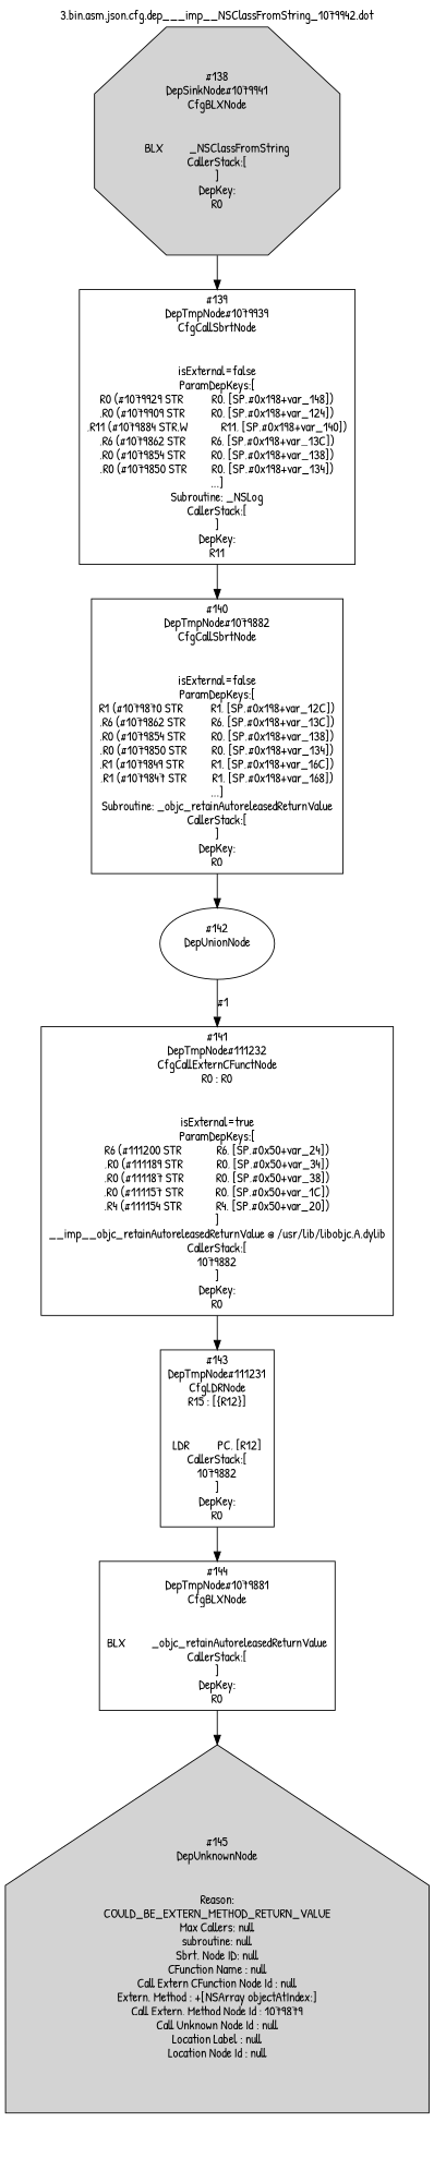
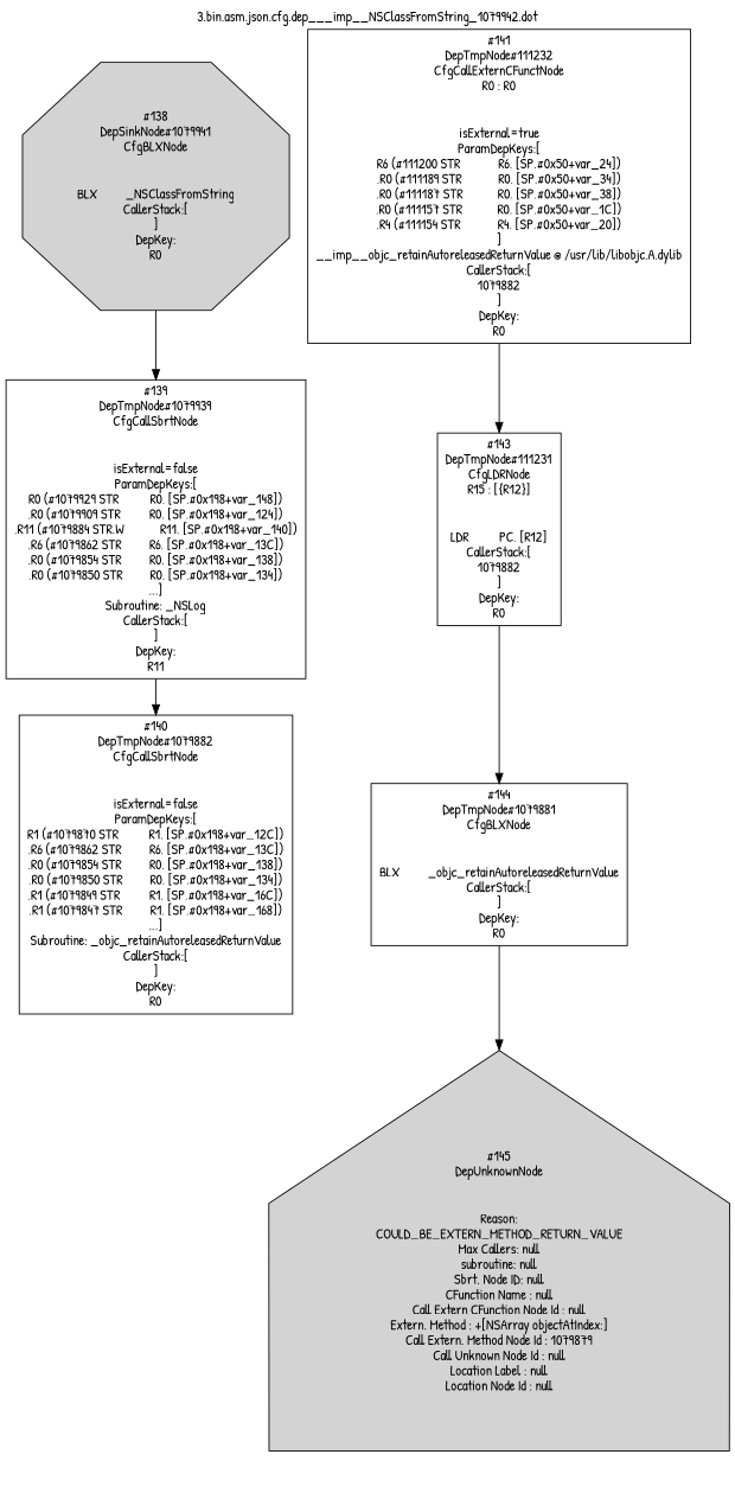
  digraph {
    label="3.bin.asm.json.cfg.dep___imp__NSClassFromString_1079942.dot"
    labelloc=t
    fontname="Patrick Hand"
    node [shape=box fontname="Patrick Hand"]
    edge [fontname="Patrick Hand"]
    n1 [label="#138\nDepSinkNode#1079941\nCfgBLXNode\n\n\nBLX		_NSClassFromString\nCallerStack:[\n]\nDepKey:\nR0" shape=octagon style=filled]
    n2 [label="#139\nDepTmpNode#1079939\nCfgCallSbrtNode\n\n\nisExternal=false\nParamDepKeys:[\nR0 (#1079929 STR		R0, [SP,#0x198+var_148])\n,R0 (#1079909 STR		R0, [SP,#0x198+var_124])\n,R11 (#1079884 STR.W		R11, [SP,#0x198+var_140])\n,R6 (#1079862 STR		R6, [SP,#0x198+var_13C])\n,R0 (#1079854 STR		R0, [SP,#0x198+var_138])\n,R0 (#1079850 STR		R0, [SP,#0x198+var_134])\n...]\nSubroutine: _NSLog\nCallerStack:[\n]\nDepKey:\nR11"]
    n3 [label="#140\nDepTmpNode#1079882\nCfgCallSbrtNode\n\n\nisExternal=false\nParamDepKeys:[\nR1 (#1079870 STR		R1, [SP,#0x198+var_12C])\n,R6 (#1079862 STR		R6, [SP,#0x198+var_13C])\n,R0 (#1079854 STR		R0, [SP,#0x198+var_138])\n,R0 (#1079850 STR		R0, [SP,#0x198+var_134])\n,R1 (#1079849 STR		R1, [SP,#0x198+var_16C])\n,R1 (#1079847 STR		R1, [SP,#0x198+var_168])\n...]\nSubroutine: _objc_retainAutoreleasedReturnValue\nCallerStack:[\n]\nDepKey:\nR0"]
-   n4 [label="#142\nDepUnionNode\n\n" shape=ellipse]
    n5 [label="#141\nDepTmpNode#111232\nCfgCallExternCFunctNode\nR0 : R0\n\n\nisExternal=true\nParamDepKeys:[\nR6 (#111200 STR		R6, [SP,#0x50+var_24])\n,R0 (#111189 STR		R0, [SP,#0x50+var_34])\n,R0 (#111187 STR		R0, [SP,#0x50+var_38])\n,R0 (#111157 STR		R0, [SP,#0x50+var_1C])\n,R4 (#111154 STR		R4, [SP,#0x50+var_20])\n]\n__imp__objc_retainAutoreleasedReturnValue @ /usr/lib/libobjc.A.dylib\nCallerStack:[\n1079882\n]\nDepKey:\nR0"]
    n6 [label="#143\nDepTmpNode#111231\nCfgLDRNode\nR15 : [{R12}]\n\n\nLDR		PC, [R12]\nCallerStack:[\n1079882\n]\nDepKey:\nR0"]
    n7 [label="#144\nDepTmpNode#1079881\nCfgBLXNode\n\n\nBLX		_objc_retainAutoreleasedReturnValue\nCallerStack:[\n]\nDepKey:\nR0"]
    n8 [label="#145\nDepUnknownNode\n\n\nReason:\nCOULD_BE_EXTERN_METHOD_RETURN_VALUE\nMax Callers: null\nsubroutine: null\nSbrt. Node ID: null\nCFunction Name : null\nCall Extern CFunction Node Id : null\nExtern. Method : +[NSArray objectAtIndex:]\nCall Extern. Method Node Id : 1079879\nCall Unknown Node Id : null\nLocation Label : null\nLocation Node Id : null" shape=house style=filled]
    n1 -> n2
    n2 -> n3
-   n3 -> n4
-   n4 -> n5 [label="#1"]
    n5 -> n6
    n6 -> n7
    n7 -> n8
  }
